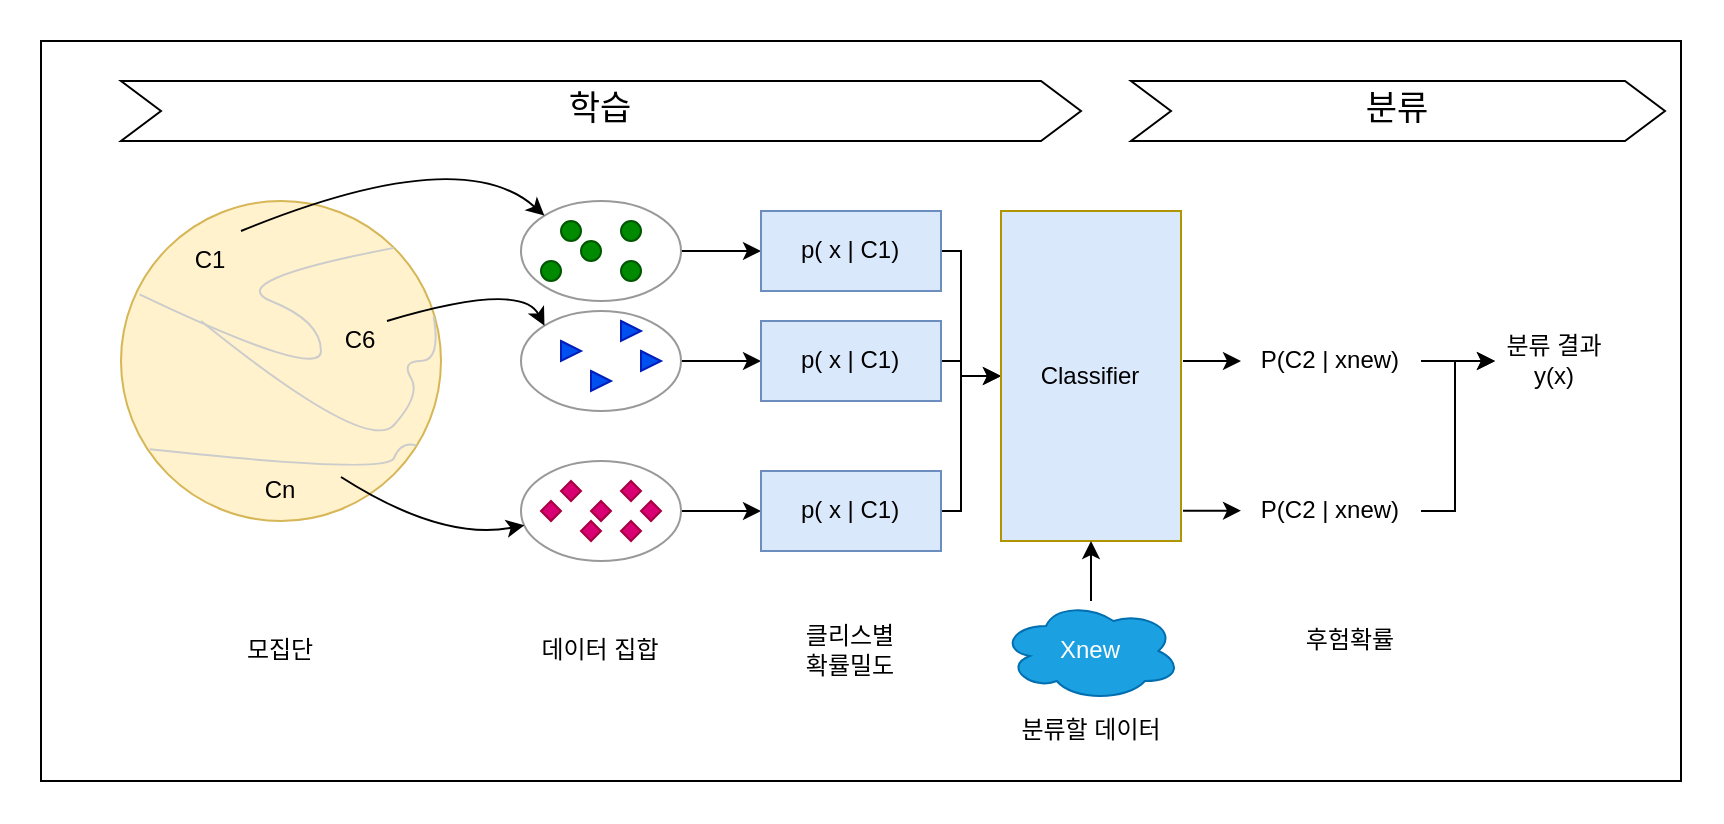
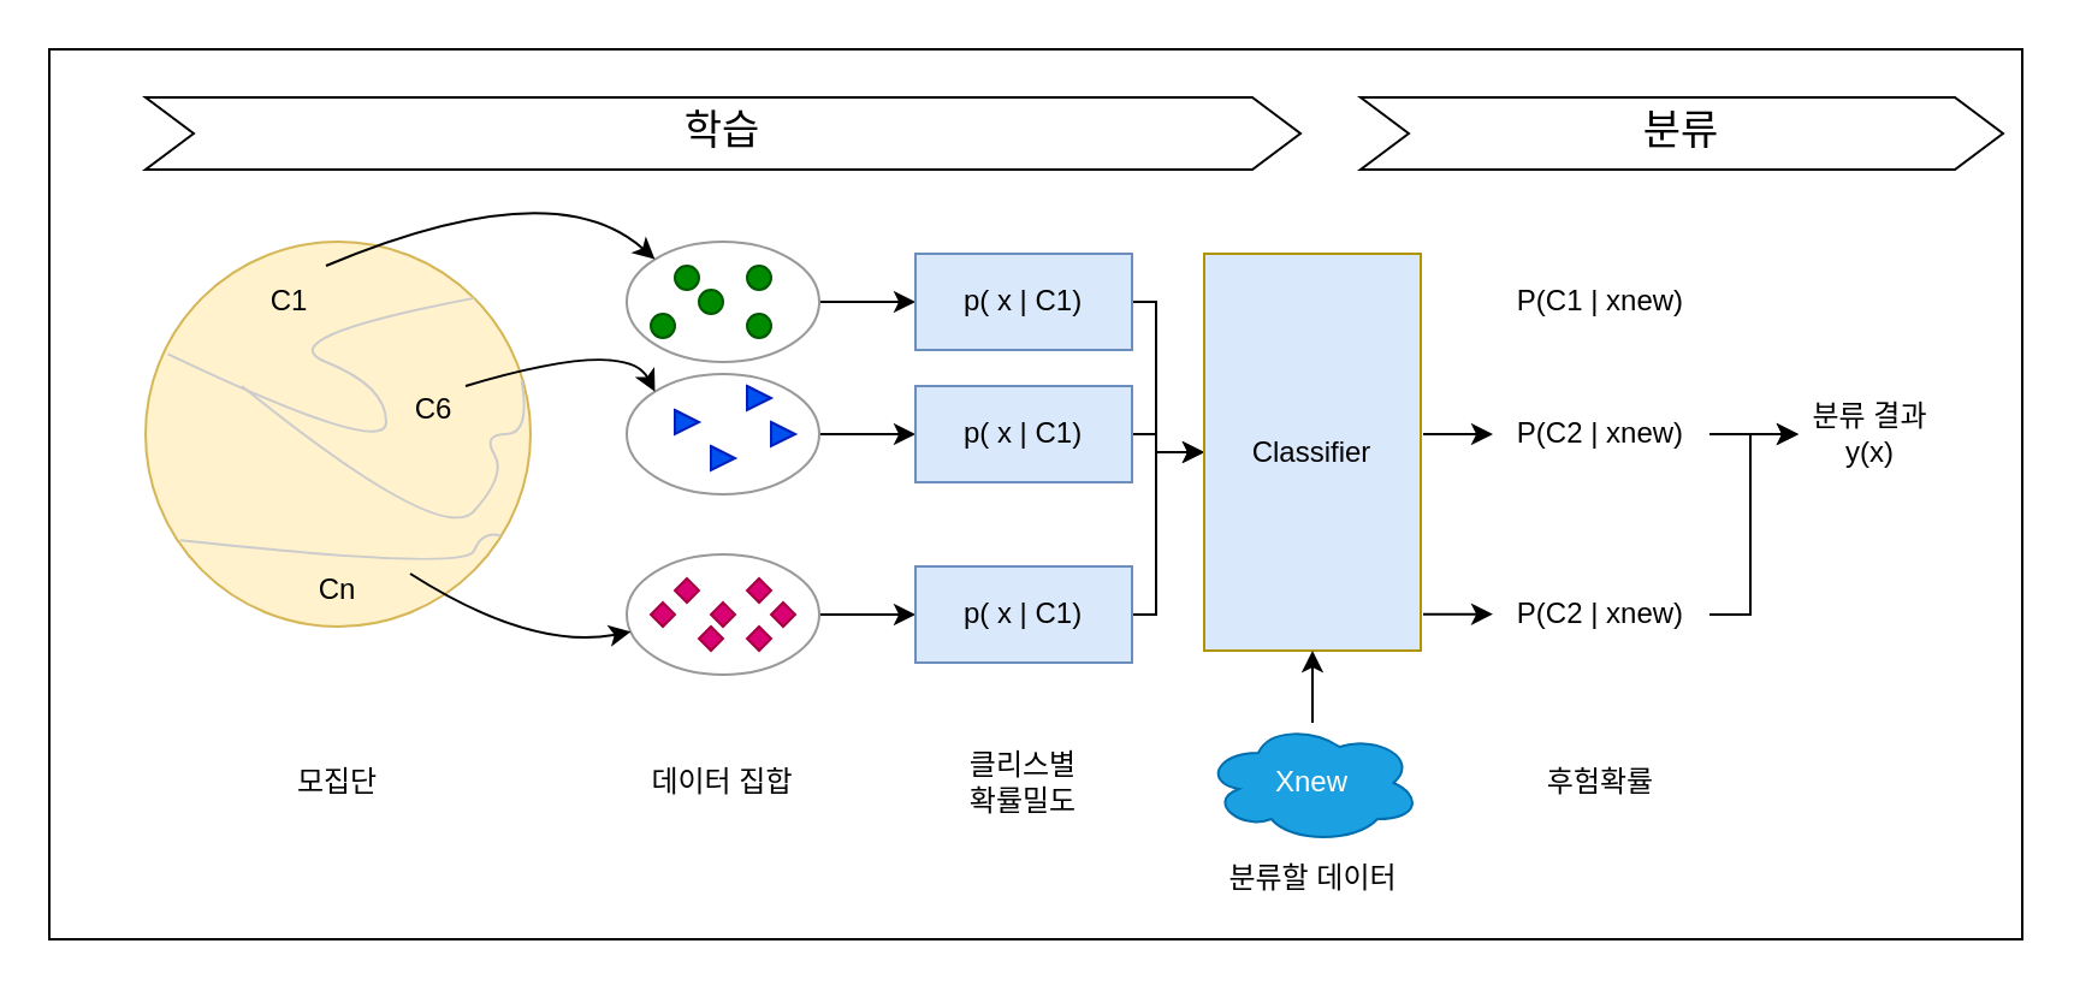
  <mxCell id="0" />
  <mxCell id="1" parent="0" />
  <mxCell id="2" value="" style="rounded=0;whiteSpace=wrap;html=1;fillColor=#FFFFFF;" vertex="1" parent="1"><mxGeometry x="20" y="20" width="820" height="370" as="geometry" /></mxCell>
  <mxCell id="3" value="" style="ellipse;whiteSpace=wrap;html=1;aspect=fixed;fillColor=#fff2cc;strokeColor=#d6b656;" parent="1" vertex="1"><mxGeometry x="60" y="100" width="160" height="160" as="geometry" /></mxCell>
  <mxCell id="4" value="" style="curved=1;endArrow=none;html=1;rounded=0;endFill=0;entryX=1;entryY=0;entryDx=0;entryDy=0;exitX=0.058;exitY=0.292;exitDx=0;exitDy=0;exitPerimeter=0;strokeColor=#CCCCCC;" parent="1" source="3" target="3" edge="1"><mxGeometry width="50" height="50" relative="1" as="geometry"><mxPoint x="140" y="190" as="sourcePoint" /><mxPoint x="160" y="140" as="targetPoint" /><Array as="points"><mxPoint x="160" y="190" /><mxPoint x="160" y="160" /><mxPoint x="110" y="140" /></Array></mxGeometry></mxCell>
  <mxCell id="5" value="" style="curved=1;endArrow=none;html=1;rounded=0;endFill=0;entryX=0.977;entryY=0.361;entryDx=0;entryDy=0;entryPerimeter=0;strokeColor=#CCCCCC;" parent="1" target="3" edge="1"><mxGeometry width="50" height="50" relative="1" as="geometry"><mxPoint x="100" y="160" as="sourcePoint" /><mxPoint x="220" y="160" as="targetPoint" /><Array as="points"><mxPoint x="183" y="227" /><mxPoint x="210" y="197" /><mxPoint x="200" y="180" /><mxPoint x="220" y="180" /></Array></mxGeometry></mxCell>
  <mxCell id="6" value="" style="curved=1;endArrow=none;html=1;rounded=0;endFill=0;entryX=0.923;entryY=0.764;entryDx=0;entryDy=0;entryPerimeter=0;exitX=0.09;exitY=0.776;exitDx=0;exitDy=0;exitPerimeter=0;strokeColor=#CCCCCC;" parent="1" source="3" target="3" edge="1"><mxGeometry width="50" height="50" relative="1" as="geometry"><mxPoint x="110" y="170" as="sourcePoint" /><mxPoint x="226" y="168" as="targetPoint" /><Array as="points"><mxPoint x="193" y="237" /><mxPoint x="200" y="220" /></Array></mxGeometry></mxCell>
  <mxCell id="7" style="edgeStyle=orthogonalEdgeStyle;rounded=0;orthogonalLoop=1;jettySize=auto;html=1;exitX=1;exitY=0.5;exitDx=0;exitDy=0;entryX=0;entryY=0.5;entryDx=0;entryDy=0;strokeColor=#000000;" parent="1" source="8" target="36" edge="1"><mxGeometry relative="1" as="geometry" /></mxCell>
  <mxCell id="8" value="" style="ellipse;whiteSpace=wrap;html=1;fillColor=#FFFFFF;strokeColor=#999999;" parent="1" vertex="1"><mxGeometry x="260" y="100" width="80" height="50" as="geometry" /></mxCell>
  <mxCell id="9" style="edgeStyle=orthogonalEdgeStyle;rounded=0;orthogonalLoop=1;jettySize=auto;html=1;exitX=1;exitY=0.5;exitDx=0;exitDy=0;entryX=0;entryY=0.5;entryDx=0;entryDy=0;strokeColor=#000000;" parent="1" source="10" target="38" edge="1"><mxGeometry relative="1" as="geometry" /></mxCell>
  <mxCell id="10" value="" style="ellipse;whiteSpace=wrap;html=1;fillColor=#FFFFFF;strokeColor=#999999;" parent="1" vertex="1"><mxGeometry x="260" y="155" width="80" height="50" as="geometry" /></mxCell>
  <mxCell id="11" style="edgeStyle=orthogonalEdgeStyle;rounded=0;orthogonalLoop=1;jettySize=auto;html=1;entryX=0;entryY=0.5;entryDx=0;entryDy=0;strokeColor=#000000;" parent="1" source="12" target="40" edge="1"><mxGeometry relative="1" as="geometry" /></mxCell>
  <mxCell id="12" value="" style="ellipse;whiteSpace=wrap;html=1;fillColor=#FFFFFF;strokeColor=#999999;" parent="1" vertex="1"><mxGeometry x="260" y="230" width="80" height="50" as="geometry" /></mxCell>
  <mxCell id="13" value="" style="ellipse;whiteSpace=wrap;html=1;aspect=fixed;fillColor=#008a00;fontColor=#ffffff;strokeColor=#005700;" parent="1" vertex="1"><mxGeometry x="280" y="110" width="10" height="10" as="geometry" /></mxCell>
  <mxCell id="14" value="" style="ellipse;whiteSpace=wrap;html=1;aspect=fixed;fillColor=#008a00;fontColor=#ffffff;strokeColor=#005700;" parent="1" vertex="1"><mxGeometry x="290" y="120" width="10" height="10" as="geometry" /></mxCell>
  <mxCell id="15" value="" style="ellipse;whiteSpace=wrap;html=1;aspect=fixed;fillColor=#008a00;fontColor=#ffffff;strokeColor=#005700;" parent="1" vertex="1"><mxGeometry x="310" y="110" width="10" height="10" as="geometry" /></mxCell>
  <mxCell id="16" value="" style="ellipse;whiteSpace=wrap;html=1;aspect=fixed;fillColor=#008a00;fontColor=#ffffff;strokeColor=#005700;" parent="1" vertex="1"><mxGeometry x="310" y="130" width="10" height="10" as="geometry" /></mxCell>
  <mxCell id="17" value="" style="ellipse;whiteSpace=wrap;html=1;aspect=fixed;fillColor=#008a00;fontColor=#ffffff;strokeColor=#005700;" parent="1" vertex="1"><mxGeometry x="270" y="130" width="10" height="10" as="geometry" /></mxCell>
  <mxCell id="18" value="" style="triangle;whiteSpace=wrap;html=1;fillColor=#0050ef;fontColor=#ffffff;strokeColor=#001DBC;" parent="1" vertex="1"><mxGeometry x="280" y="170" width="10" height="10" as="geometry" /></mxCell>
  <mxCell id="19" value="" style="triangle;whiteSpace=wrap;html=1;fillColor=#0050ef;fontColor=#ffffff;strokeColor=#001DBC;" parent="1" vertex="1"><mxGeometry x="295" y="185" width="10" height="10" as="geometry" /></mxCell>
  <mxCell id="20" value="" style="triangle;whiteSpace=wrap;html=1;fillColor=#0050ef;fontColor=#ffffff;strokeColor=#001DBC;" parent="1" vertex="1"><mxGeometry x="310" y="160" width="10" height="10" as="geometry" /></mxCell>
  <mxCell id="21" value="" style="triangle;whiteSpace=wrap;html=1;fillColor=#0050ef;fontColor=#ffffff;strokeColor=#001DBC;" parent="1" vertex="1"><mxGeometry x="320" y="175" width="10" height="10" as="geometry" /></mxCell>
  <mxCell id="22" value="" style="rhombus;whiteSpace=wrap;html=1;fillColor=#d80073;fontColor=#ffffff;strokeColor=#A50040;" parent="1" vertex="1"><mxGeometry x="310" y="240" width="10" height="10" as="geometry" /></mxCell>
  <mxCell id="23" value="" style="rhombus;whiteSpace=wrap;html=1;fillColor=#d80073;fontColor=#ffffff;strokeColor=#A50040;" parent="1" vertex="1"><mxGeometry x="270" y="250" width="10" height="10" as="geometry" /></mxCell>
  <mxCell id="24" value="" style="rhombus;whiteSpace=wrap;html=1;fillColor=#d80073;fontColor=#ffffff;strokeColor=#A50040;" parent="1" vertex="1"><mxGeometry x="280" y="240" width="10" height="10" as="geometry" /></mxCell>
  <mxCell id="25" value="" style="rhombus;whiteSpace=wrap;html=1;fillColor=#d80073;fontColor=#ffffff;strokeColor=#A50040;" parent="1" vertex="1"><mxGeometry x="290" y="260" width="10" height="10" as="geometry" /></mxCell>
  <mxCell id="26" value="" style="rhombus;whiteSpace=wrap;html=1;fillColor=#d80073;fontColor=#ffffff;strokeColor=#A50040;" parent="1" vertex="1"><mxGeometry x="310" y="260" width="10" height="10" as="geometry" /></mxCell>
  <mxCell id="27" value="" style="rhombus;whiteSpace=wrap;html=1;fillColor=#d80073;fontColor=#ffffff;strokeColor=#A50040;" parent="1" vertex="1"><mxGeometry x="320" y="250" width="10" height="10" as="geometry" /></mxCell>
  <mxCell id="28" value="" style="rhombus;whiteSpace=wrap;html=1;fillColor=#d80073;fontColor=#ffffff;strokeColor=#A50040;" parent="1" vertex="1"><mxGeometry x="295" y="250" width="10" height="10" as="geometry" /></mxCell>
- <mxCell id="29" value="C1" style="text;strokeColor=none;align=center;fillColor=none;html=1;verticalAlign=middle;whiteSpace=wrap;rounded=0;fontColor=#000000;" parent="1" vertex="1"><mxGeometry x="75" y="115" width="60" height="30" as="geometry" /></mxCell>
+ <mxCell id="29" value="C1" style="text;strokeColor=none;align=center;fillColor=none;html=1;verticalAlign=middle;whiteSpace=wrap;rounded=0;fontColor=#000000;" parent="1" vertex="1"><mxGeometry x="90" y="110" width="60" height="30" as="geometry" /></mxCell>
  <mxCell id="30" value="C6" style="text;strokeColor=none;align=center;fillColor=none;html=1;verticalAlign=middle;whiteSpace=wrap;rounded=0;fontColor=#000000;" parent="1" vertex="1"><mxGeometry x="150" y="155" width="60" height="30" as="geometry" /></mxCell>
  <mxCell id="31" value="Cn" style="text;strokeColor=none;align=center;fillColor=none;html=1;verticalAlign=middle;whiteSpace=wrap;rounded=0;fontColor=#000000;" parent="1" vertex="1"><mxGeometry x="110" y="230" width="60" height="30" as="geometry" /></mxCell>
  <mxCell id="32" value="" style="curved=1;endArrow=classic;html=1;rounded=0;entryX=0;entryY=0;entryDx=0;entryDy=0;exitX=0.75;exitY=0;exitDx=0;exitDy=0;strokeColor=#000000;" parent="1" source="29" target="8" edge="1"><mxGeometry width="50" height="50" relative="1" as="geometry"><mxPoint x="170" y="180" as="sourcePoint" /><mxPoint x="220" y="130" as="targetPoint" /><Array as="points"><mxPoint x="230" y="70" /></Array></mxGeometry></mxCell>
  <mxCell id="33" value="" style="curved=1;endArrow=classic;html=1;rounded=0;entryX=0;entryY=0;entryDx=0;entryDy=0;exitX=0.75;exitY=0;exitDx=0;exitDy=0;strokeColor=#000000;" parent="1" target="10" edge="1"><mxGeometry width="50" height="50" relative="1" as="geometry"><mxPoint x="193" y="160" as="sourcePoint" /><mxPoint x="330" y="157" as="targetPoint" /><Array as="points"><mxPoint x="260" y="140" /></Array></mxGeometry></mxCell>
  <mxCell id="34" value="" style="curved=1;endArrow=classic;html=1;rounded=0;exitX=0.75;exitY=0;exitDx=0;exitDy=0;strokeColor=#000000;" parent="1" target="12" edge="1"><mxGeometry width="50" height="50" relative="1" as="geometry"><mxPoint x="170" y="238" as="sourcePoint" /><mxPoint x="249" y="240" as="targetPoint" /><Array as="points"><mxPoint x="220" y="270" /></Array></mxGeometry></mxCell>
  <mxCell id="35" style="edgeStyle=orthogonalEdgeStyle;rounded=0;orthogonalLoop=1;jettySize=auto;html=1;entryX=0;entryY=0.5;entryDx=0;entryDy=0;strokeColor=#000000;" parent="1" source="36" target="41" edge="1"><mxGeometry relative="1" as="geometry"><Array as="points"><mxPoint x="480" y="125" /><mxPoint x="480" y="188" /></Array></mxGeometry></mxCell>
  <mxCell id="36" value="p( x | C1)" style="rounded=0;whiteSpace=wrap;html=1;fillColor=#dae8fc;strokeColor=#6c8ebf;fontColor=#000000;" parent="1" vertex="1"><mxGeometry x="380" y="105" width="90" height="40" as="geometry" /></mxCell>
  <mxCell id="37" style="edgeStyle=orthogonalEdgeStyle;rounded=0;orthogonalLoop=1;jettySize=auto;html=1;exitX=1;exitY=0.5;exitDx=0;exitDy=0;endArrow=none;endFill=0;strokeColor=#000000;" parent="1" source="38" edge="1"><mxGeometry relative="1" as="geometry"><mxPoint x="480" y="179.98" as="targetPoint" /></mxGeometry></mxCell>
  <mxCell id="38" value="p( x | C1)" style="rounded=0;whiteSpace=wrap;html=1;fillColor=#dae8fc;strokeColor=#6c8ebf;fontColor=#000000;" parent="1" vertex="1"><mxGeometry x="380" y="160" width="90" height="40" as="geometry" /></mxCell>
  <mxCell id="39" style="edgeStyle=orthogonalEdgeStyle;rounded=0;orthogonalLoop=1;jettySize=auto;html=1;exitX=1;exitY=0.5;exitDx=0;exitDy=0;entryX=0;entryY=0.5;entryDx=0;entryDy=0;strokeColor=#000000;" parent="1" source="40" target="41" edge="1"><mxGeometry relative="1" as="geometry"><Array as="points"><mxPoint x="480" y="255" /><mxPoint x="480" y="188" /></Array></mxGeometry></mxCell>
  <mxCell id="40" value="p( x | C1)" style="rounded=0;whiteSpace=wrap;html=1;fillColor=#dae8fc;strokeColor=#6c8ebf;fontColor=#000000;" parent="1" vertex="1"><mxGeometry x="380" y="235" width="90" height="40" as="geometry" /></mxCell>
  <mxCell id="41" value="Classifier" style="rounded=0;whiteSpace=wrap;html=1;fillColor=#dae8fc;fontColor=#000000;strokeColor=#B09500;" parent="1" vertex="1"><mxGeometry x="500" y="105" width="90" height="165" as="geometry" /></mxCell>
  <mxCell id="42" style="edgeStyle=orthogonalEdgeStyle;rounded=0;orthogonalLoop=1;jettySize=auto;html=1;strokeColor=#000000;" parent="1" source="43" edge="1"><mxGeometry relative="1" as="geometry"><mxPoint x="545" y="270" as="targetPoint" /></mxGeometry></mxCell>
  <mxCell id="43" value="Xnew" style="ellipse;shape=cloud;whiteSpace=wrap;html=1;fillColor=#1ba1e2;strokeColor=#006EAF;fontColor=#ffffff;" parent="1" vertex="1"><mxGeometry x="500" y="300" width="90" height="50" as="geometry" /></mxCell>
+ <mxCell id="44" value="P(C1 | xnew)" style="text;strokeColor=none;align=center;fillColor=none;html=1;verticalAlign=middle;whiteSpace=wrap;rounded=0;fontColor=#000000;" parent="1" vertex="1"><mxGeometry x="620" y="110" width="90" height="30" as="geometry" /></mxCell>
  <mxCell id="45" style="edgeStyle=orthogonalEdgeStyle;rounded=0;orthogonalLoop=1;jettySize=auto;html=1;entryX=0;entryY=0.5;entryDx=0;entryDy=0;strokeColor=#000000;" parent="1" source="46" target="51" edge="1"><mxGeometry relative="1" as="geometry" /></mxCell>
  <mxCell id="46" value="P(C2 | xnew)" style="text;strokeColor=none;align=center;fillColor=none;html=1;verticalAlign=middle;whiteSpace=wrap;rounded=0;fontColor=#000000;" parent="1" vertex="1"><mxGeometry x="620" y="165" width="90" height="30" as="geometry" /></mxCell>
  <mxCell id="47" style="edgeStyle=orthogonalEdgeStyle;rounded=0;orthogonalLoop=1;jettySize=auto;html=1;exitX=1;exitY=0.5;exitDx=0;exitDy=0;entryX=0;entryY=0.5;entryDx=0;entryDy=0;strokeColor=#000000;" parent="1" source="48" target="51" edge="1"><mxGeometry relative="1" as="geometry"><Array as="points"><mxPoint x="727" y="255" /><mxPoint x="727" y="180" /></Array></mxGeometry></mxCell>
  <mxCell id="48" value="P(C2 | xnew)" style="text;strokeColor=none;align=center;fillColor=none;html=1;verticalAlign=middle;whiteSpace=wrap;rounded=0;fontColor=#000000;" parent="1" vertex="1"><mxGeometry x="620" y="240" width="90" height="30" as="geometry" /></mxCell>
  <mxCell id="49" value="" style="endArrow=classic;html=1;rounded=0;entryX=0;entryY=0.5;entryDx=0;entryDy=0;exitX=1.007;exitY=0.123;exitDx=0;exitDy=0;exitPerimeter=0;strokeColor=#000000;" parent="1" edge="1"><mxGeometry width="50" height="50" relative="1" as="geometry"><mxPoint x="591" y="180" as="sourcePoint" /><mxPoint x="620" y="180" as="targetPoint" /></mxGeometry></mxCell>
  <mxCell id="50" value="" style="endArrow=classic;html=1;rounded=0;entryX=0;entryY=0.5;entryDx=0;entryDy=0;exitX=1.007;exitY=0.123;exitDx=0;exitDy=0;exitPerimeter=0;strokeColor=#000000;" parent="1" edge="1"><mxGeometry width="50" height="50" relative="1" as="geometry"><mxPoint x="591" y="254.83" as="sourcePoint" /><mxPoint x="620" y="254.83" as="targetPoint" /></mxGeometry></mxCell>
  <mxCell id="51" value="분류 결과&lt;div&gt;y(x)&lt;/div&gt;" style="text;strokeColor=none;align=center;fillColor=none;html=1;verticalAlign=middle;whiteSpace=wrap;rounded=0;fontColor=#000000;" parent="1" vertex="1"><mxGeometry x="747" y="165" width="60" height="30" as="geometry" /></mxCell>
  <mxCell id="52" value="분류할 데이터" style="text;strokeColor=none;align=center;fillColor=none;html=1;verticalAlign=middle;whiteSpace=wrap;rounded=0;fontColor=#000000;" parent="1" vertex="1"><mxGeometry x="507.5" y="350" width="75" height="30" as="geometry" /></mxCell>
  <mxCell id="53" value="&lt;font style=&quot;font-size: 17px;&quot;&gt;학습&lt;/font&gt;" style="shape=step;perimeter=stepPerimeter;whiteSpace=wrap;html=1;fixedSize=1;" parent="1" vertex="1"><mxGeometry x="60" y="40" width="480" height="30" as="geometry" /></mxCell>
  <mxCell id="54" value="&lt;span style=&quot;font-size: 17px;&quot;&gt;분류&lt;/span&gt;" style="shape=step;perimeter=stepPerimeter;whiteSpace=wrap;html=1;fixedSize=1;" parent="1" vertex="1"><mxGeometry x="565" y="40" width="267" height="30" as="geometry" /></mxCell>
  <mxCell id="55" value="&lt;font color=&quot;#000000&quot;&gt;모집단&lt;/font&gt;" style="text;strokeColor=none;align=center;fillColor=none;html=1;verticalAlign=middle;whiteSpace=wrap;rounded=0;" vertex="1" parent="1"><mxGeometry x="95" y="310" width="90" height="30" as="geometry" /></mxCell>
  <mxCell id="56" value="데이터 집합" style="text;strokeColor=none;align=center;fillColor=none;html=1;verticalAlign=middle;whiteSpace=wrap;rounded=0;fontColor=#000000;" vertex="1" parent="1"><mxGeometry x="255" y="310" width="90" height="30" as="geometry" /></mxCell>
  <mxCell id="57" value="클리스별&lt;div&gt;확률밀도&lt;/div&gt;" style="text;strokeColor=none;align=center;fillColor=none;html=1;verticalAlign=middle;whiteSpace=wrap;rounded=0;fontColor=#000000;" vertex="1" parent="1"><mxGeometry x="380" y="310" width="90" height="30" as="geometry" /></mxCell>
- <mxCell id="58" value="후험확률" style="text;strokeColor=none;align=center;fillColor=none;html=1;verticalAlign=middle;whiteSpace=wrap;rounded=0;fontColor=#000000;" vertex="1" parent="1"><mxGeometry x="630" y="305" width="90" height="30" as="geometry" /></mxCell>
+ <mxCell id="58" value="후험확률" style="text;strokeColor=none;align=center;fillColor=none;html=1;verticalAlign=middle;whiteSpace=wrap;rounded=0;fontColor=#000000;" vertex="1" parent="1"><mxGeometry x="620" y="310" width="90" height="30" as="geometry" /></mxCell>
